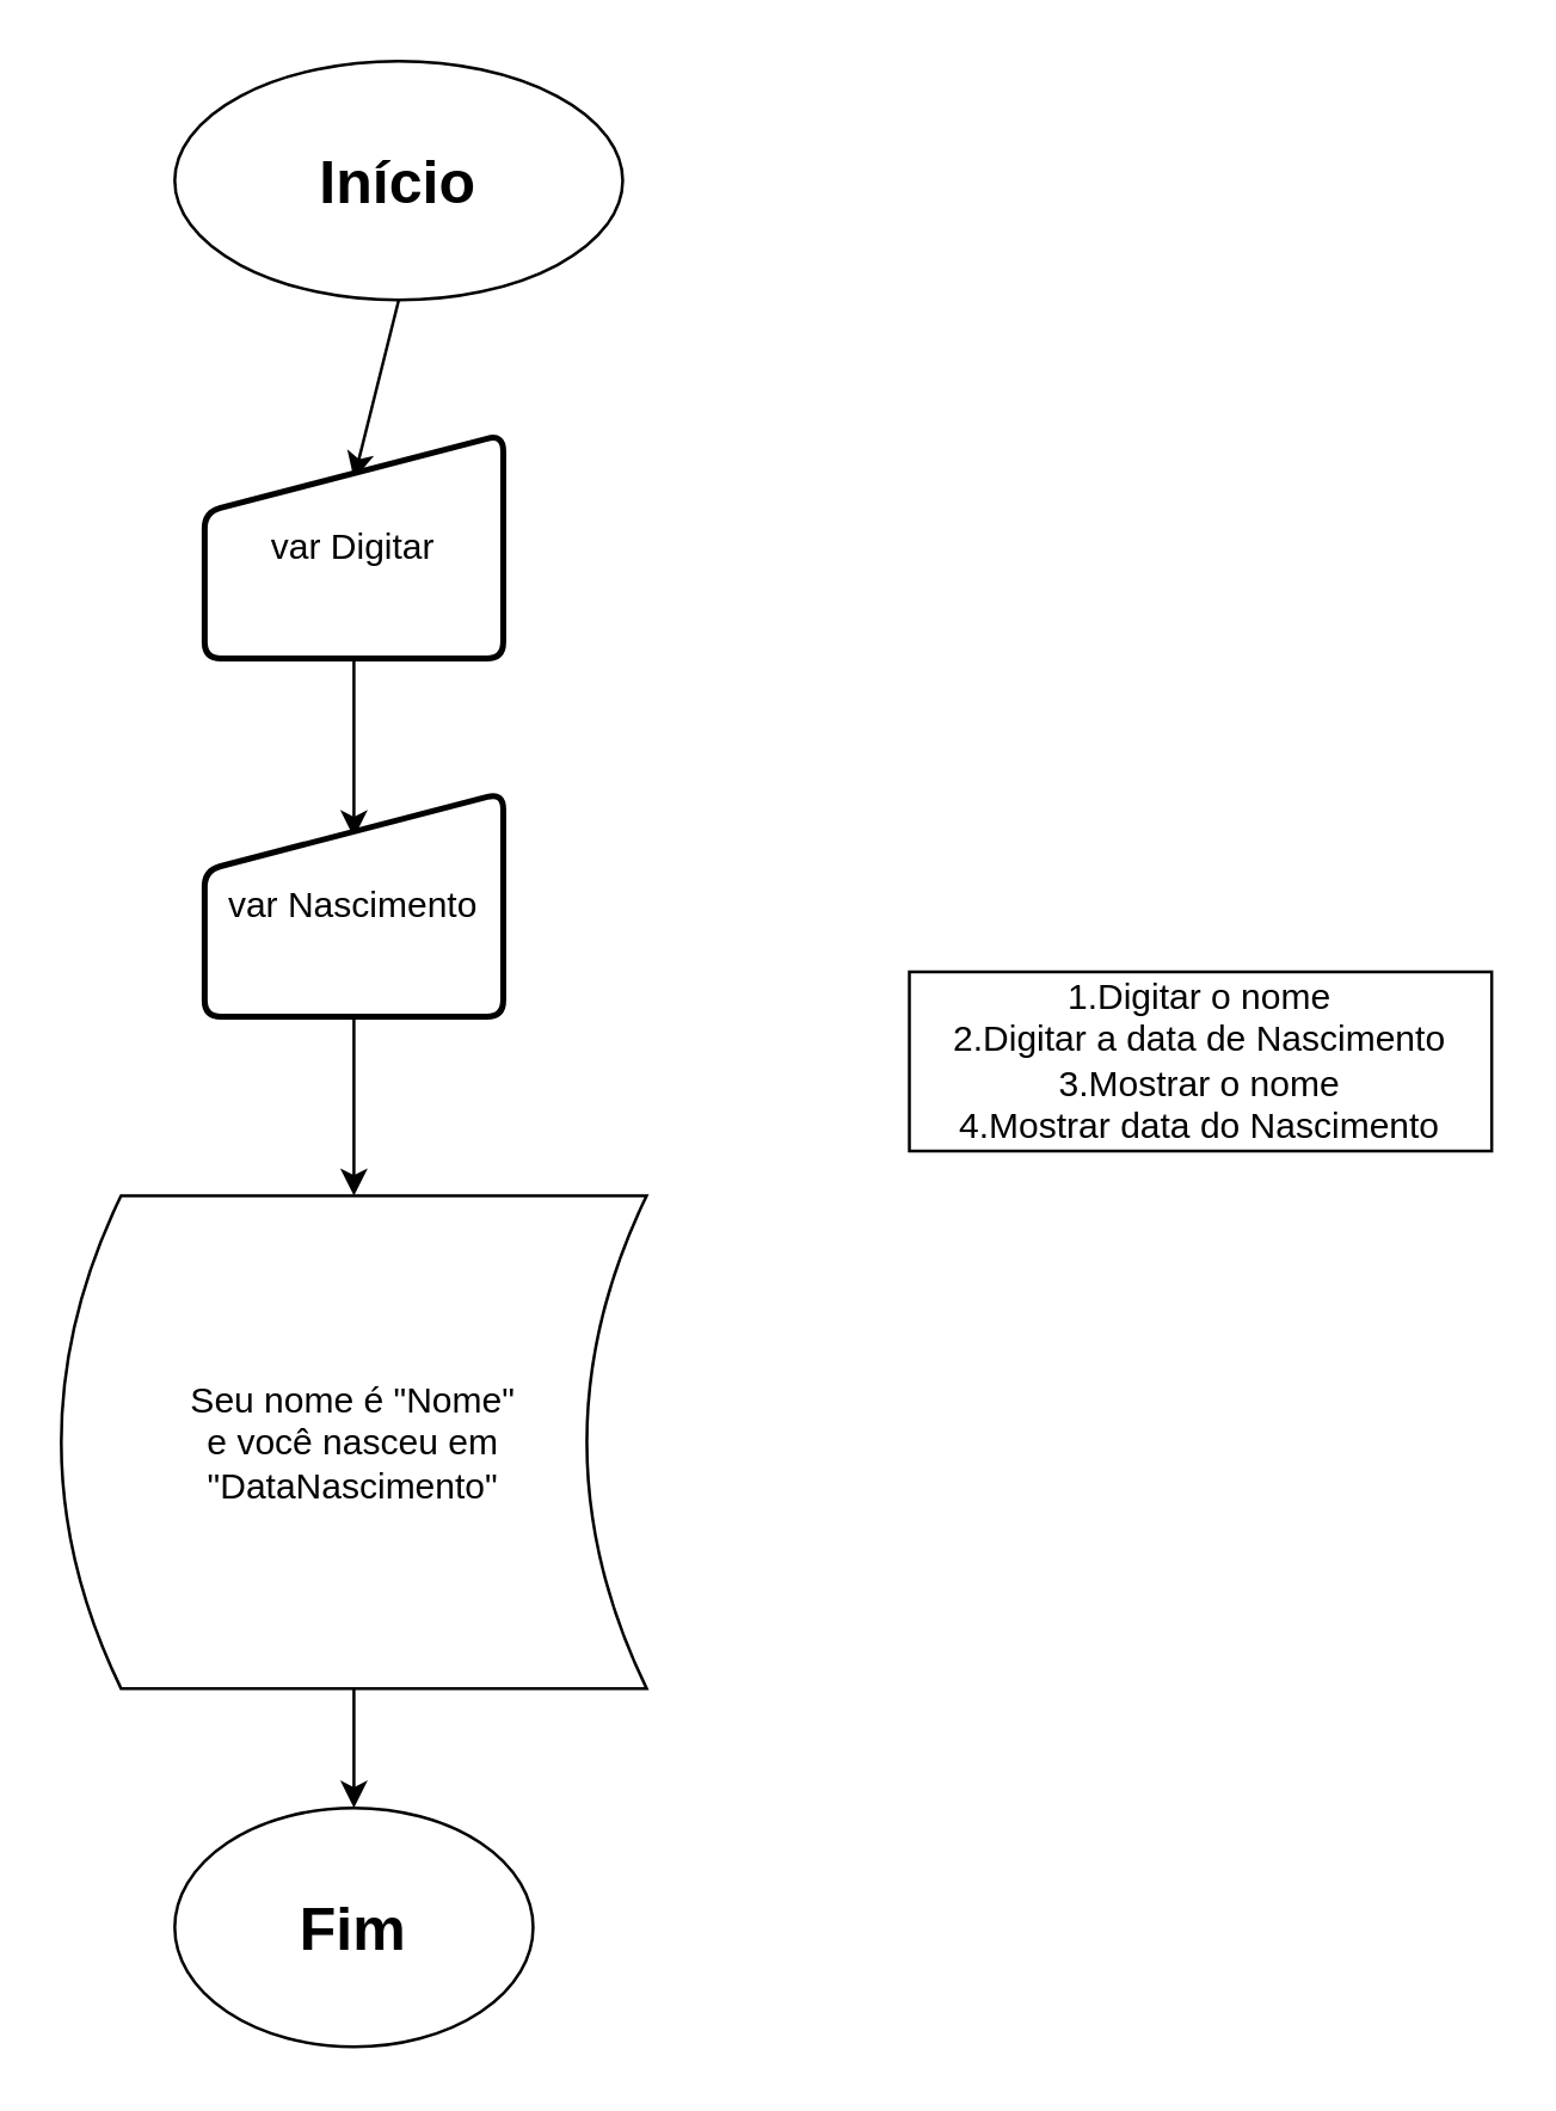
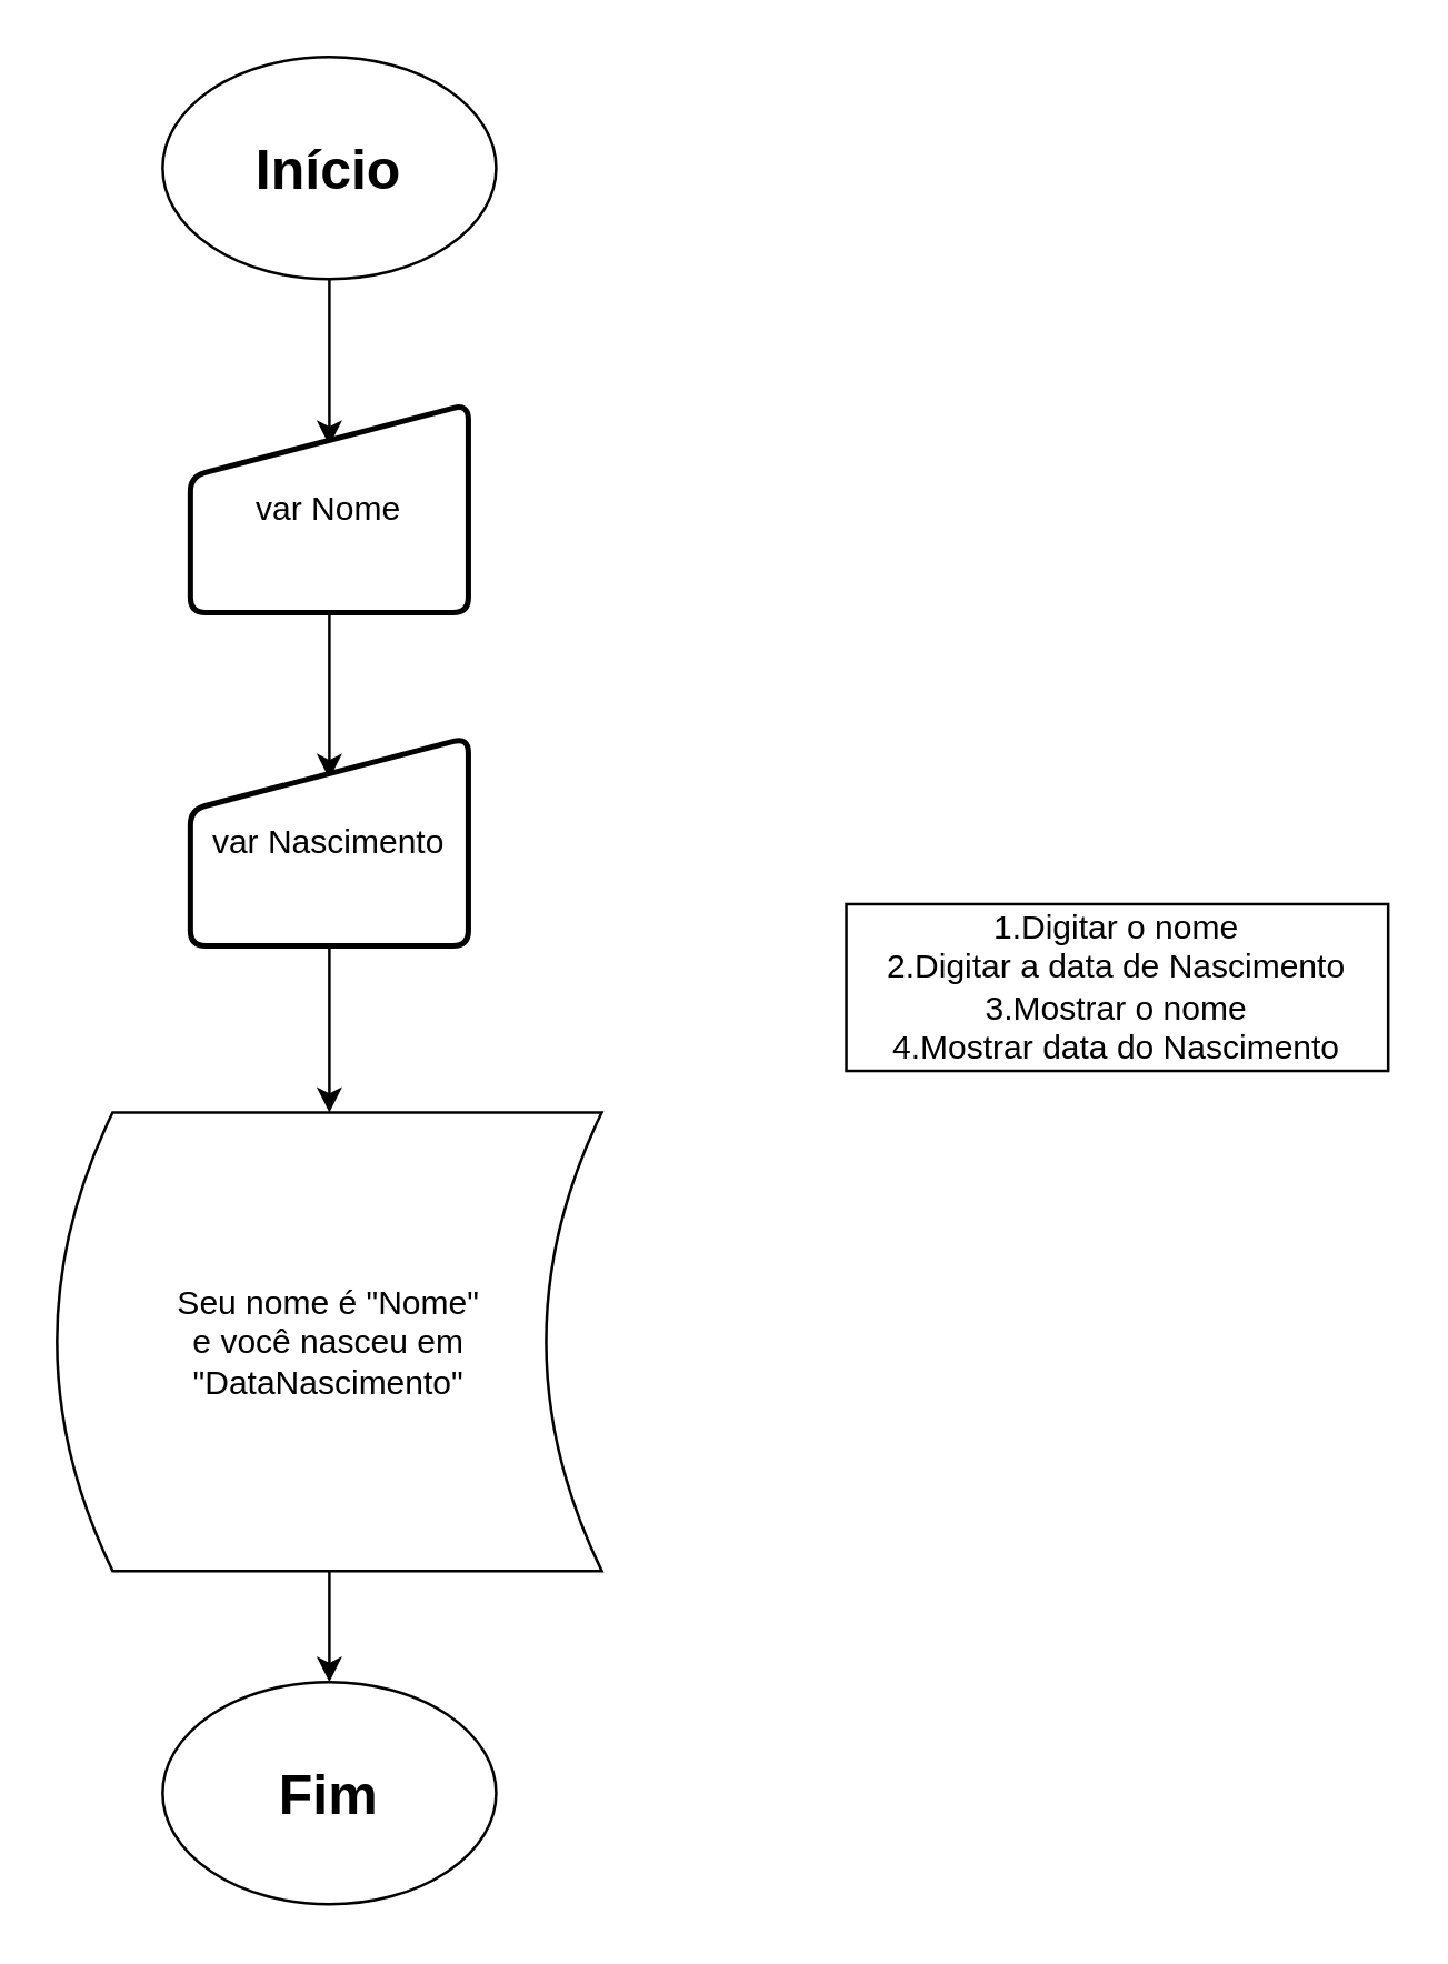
  <mxCell id="0" />
  <mxCell id="1" parent="0" />
- <mxCell id="2" value="Início" style="ellipse;whiteSpace=wrap;html=1;fontSize=20;fontStyle=1" vertex="1" parent="1"><mxGeometry x="58" y="20" width="150" height="80" as="geometry" /></mxCell>
+ <mxCell id="2" value="Início" style="ellipse;whiteSpace=wrap;html=1;fontSize=20;fontStyle=1" vertex="1" parent="1"><mxGeometry x="58" y="20" width="120" height="80" as="geometry" /></mxCell>
  <mxCell id="3" value="1.Digitar o nome&lt;br&gt;2.Digitar a data de Nascimento&lt;br&gt;3.Mostrar o nome&lt;br&gt;4.Mostrar data do Nascimento" style="whiteSpace=wrap;html=1;" vertex="1" parent="1"><mxGeometry x="304" y="325" width="195" height="60" as="geometry" /></mxCell>
  <mxCell id="4" value="Seu nome é &quot;Nome&quot;&lt;br&gt;e você nasceu em &quot;DataNascimento&quot;" style="shape=dataStorage;whiteSpace=wrap;html=1;fixedSize=1;rotation=0;" vertex="1" parent="1"><mxGeometry x="20" y="400" width="196" height="165" as="geometry" /></mxCell>
  <mxCell id="5" value="" style="endArrow=classic;html=1;rounded=0;exitX=0.5;exitY=1;exitDx=0;exitDy=0;entryX=0.5;entryY=0;entryDx=0;entryDy=0;" edge="1" parent="1" source="2"><mxGeometry width="50" height="50" relative="1" as="geometry"><mxPoint x="94" y="330" as="sourcePoint" /><mxPoint x="118" y="160" as="targetPoint" /></mxGeometry></mxCell>
  <mxCell id="6" value="" style="endArrow=classic;html=1;rounded=0;exitX=0.5;exitY=1;exitDx=0;exitDy=0;entryX=0.5;entryY=0;entryDx=0;entryDy=0;" edge="1" parent="1"><mxGeometry width="50" height="50" relative="1" as="geometry"><mxPoint x="118" y="220" as="sourcePoint" /><mxPoint x="118" y="280" as="targetPoint" /></mxGeometry></mxCell>
  <mxCell id="7" value="" style="endArrow=classic;html=1;rounded=0;exitX=0.5;exitY=1;exitDx=0;exitDy=0;entryX=0.5;entryY=0;entryDx=0;entryDy=0;" edge="1" parent="1" target="4"><mxGeometry width="50" height="50" relative="1" as="geometry"><mxPoint x="118" y="340" as="sourcePoint" /><mxPoint x="148" y="190" as="targetPoint" /></mxGeometry></mxCell>
  <mxCell id="8" value="Fim" style="ellipse;whiteSpace=wrap;html=1;fontSize=20;fontStyle=1" vertex="1" parent="1"><mxGeometry x="58" y="605" width="120" height="80" as="geometry" /></mxCell>
  <mxCell id="9" value="" style="endArrow=classic;html=1;rounded=0;exitX=0.5;exitY=1;exitDx=0;exitDy=0;entryX=0.5;entryY=0;entryDx=0;entryDy=0;" edge="1" parent="1" source="4" target="8"><mxGeometry width="50" height="50" relative="1" as="geometry"><mxPoint x="163" y="145" as="sourcePoint" /><mxPoint x="163" y="205" as="targetPoint" /></mxGeometry></mxCell>
- <mxCell id="10" value="var Digitar" style="html=1;strokeWidth=2;shape=manualInput;whiteSpace=wrap;rounded=1;size=26;arcSize=11;" vertex="1" parent="1"><mxGeometry x="68" y="145" width="100" height="75" as="geometry" /></mxCell>
+ <mxCell id="10" value="var Nome" style="html=1;strokeWidth=2;shape=manualInput;whiteSpace=wrap;rounded=1;size=26;arcSize=11;" vertex="1" parent="1"><mxGeometry x="68" y="145" width="100" height="75" as="geometry" /></mxCell>
  <mxCell id="11" value="var Nascimento" style="html=1;strokeWidth=2;shape=manualInput;whiteSpace=wrap;rounded=1;size=26;arcSize=11;" vertex="1" parent="1"><mxGeometry x="68" y="265" width="100" height="75" as="geometry" /></mxCell>
